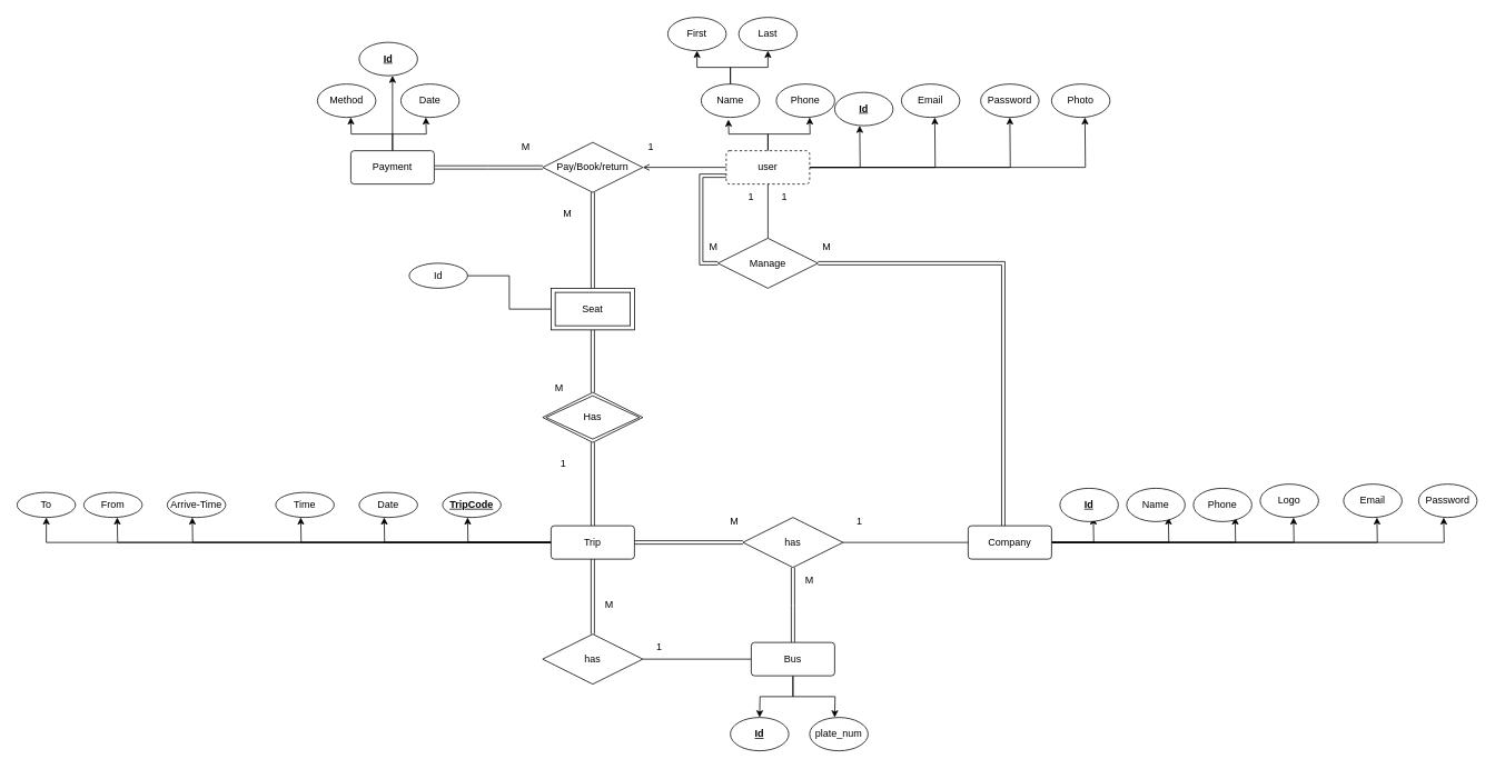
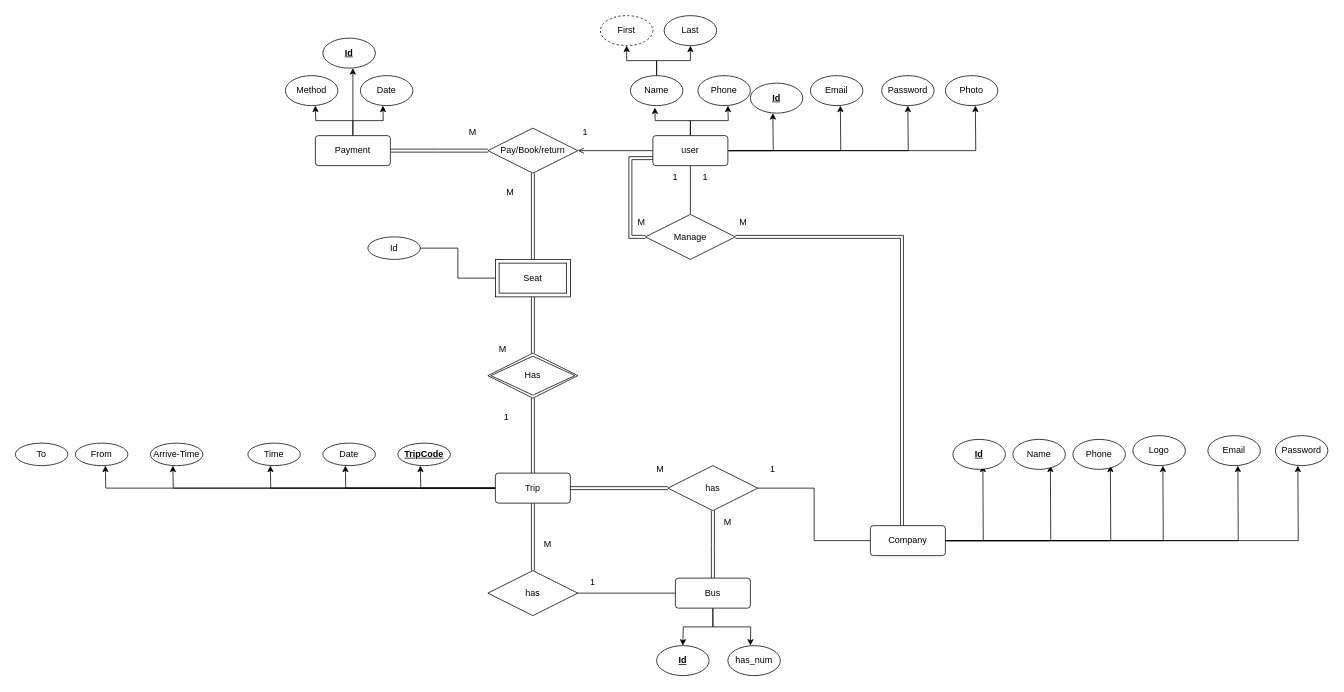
  <mxCell id="0" />
  <mxCell id="1" parent="0" />
  <mxCell id="2" style="edgeStyle=orthogonalEdgeStyle;rounded=0;orthogonalLoop=1;jettySize=auto;html=1;entryX=1;entryY=0.5;entryDx=0;entryDy=0;endArrow=open;endFill=0;" parent="1" source="10" target="13" edge="1"><mxGeometry relative="1" as="geometry"><mxPoint x="760" y="200" as="targetPoint" /></mxGeometry></mxCell>
  <mxCell id="3" style="edgeStyle=orthogonalEdgeStyle;rounded=0;jumpStyle=none;orthogonalLoop=1;jettySize=auto;html=1;entryX=0.408;entryY=1.065;entryDx=0;entryDy=0;entryPerimeter=0;" parent="1" source="10" edge="1"><mxGeometry relative="1" as="geometry"><mxPoint x="872.64" y="142.6" as="targetPoint" /></mxGeometry></mxCell>
  <mxCell id="4" style="edgeStyle=orthogonalEdgeStyle;rounded=0;jumpStyle=none;orthogonalLoop=1;jettySize=auto;html=1;" parent="1" source="10" edge="1"><mxGeometry relative="1" as="geometry"><mxPoint x="970" y="140" as="targetPoint" /></mxGeometry></mxCell>
  <mxCell id="5" style="edgeStyle=orthogonalEdgeStyle;rounded=0;jumpStyle=none;orthogonalLoop=1;jettySize=auto;html=1;" parent="1" source="10" edge="1"><mxGeometry relative="1" as="geometry"><mxPoint x="1030" y="150" as="targetPoint" /></mxGeometry></mxCell>
  <mxCell id="6" style="edgeStyle=orthogonalEdgeStyle;rounded=0;jumpStyle=none;orthogonalLoop=1;jettySize=auto;html=1;" parent="1" source="10" edge="1"><mxGeometry relative="1" as="geometry"><mxPoint x="1120" y="140" as="targetPoint" /></mxGeometry></mxCell>
  <mxCell id="7" style="edgeStyle=orthogonalEdgeStyle;rounded=0;jumpStyle=none;orthogonalLoop=1;jettySize=auto;html=1;" parent="1" source="10" edge="1"><mxGeometry relative="1" as="geometry"><mxPoint x="1210" y="140" as="targetPoint" /></mxGeometry></mxCell>
  <mxCell id="8" style="edgeStyle=orthogonalEdgeStyle;rounded=0;jumpStyle=none;orthogonalLoop=1;jettySize=auto;html=1;" parent="1" source="10" edge="1"><mxGeometry relative="1" as="geometry"><mxPoint x="1300" y="140" as="targetPoint" /></mxGeometry></mxCell>
  <mxCell id="9" style="edgeStyle=orthogonalEdgeStyle;rounded=0;jumpStyle=none;orthogonalLoop=1;jettySize=auto;html=1;endArrow=none;endFill=0;entryX=0.5;entryY=0;entryDx=0;entryDy=0;" parent="1" source="10" target="76" edge="1"><mxGeometry relative="1" as="geometry"><mxPoint x="920" y="280" as="targetPoint" /></mxGeometry></mxCell>
- <mxCell id="10" value="user" style="rounded=1;arcSize=10;whiteSpace=wrap;html=1;align=center;dashed=1;" parent="1" vertex="1"><mxGeometry x="870" y="180" width="100" height="40" as="geometry" /></mxCell>
+ <mxCell id="10" value="user" style="rounded=1;arcSize=10;whiteSpace=wrap;html=1;align=center;" parent="1" vertex="1"><mxGeometry x="870" y="180" width="100" height="40" as="geometry" /></mxCell>
  <mxCell id="11" style="edgeStyle=orthogonalEdgeStyle;rounded=0;orthogonalLoop=1;jettySize=auto;html=1;endArrow=none;endFill=0;shape=link;" parent="1" source="13" edge="1"><mxGeometry relative="1" as="geometry"><mxPoint x="520" y="200" as="targetPoint" /></mxGeometry></mxCell>
  <mxCell id="12" style="edgeStyle=orthogonalEdgeStyle;rounded=0;orthogonalLoop=1;jettySize=auto;html=1;endArrow=none;endFill=0;shape=link;entryX=0.5;entryY=0;entryDx=0;entryDy=0;" parent="1" source="13" target="62" edge="1"><mxGeometry relative="1" as="geometry"><mxPoint x="710" y="325" as="targetPoint" /></mxGeometry></mxCell>
  <mxCell id="13" value="Pay/Book/return" style="rhombus;whiteSpace=wrap;html=1;" parent="1" vertex="1"><mxGeometry x="650" y="170" width="120" height="60" as="geometry" /></mxCell>
  <mxCell id="14" style="edgeStyle=orthogonalEdgeStyle;rounded=0;jumpStyle=none;orthogonalLoop=1;jettySize=auto;html=1;" parent="1" source="17" edge="1"><mxGeometry relative="1" as="geometry"><mxPoint x="420" y="140" as="targetPoint" /></mxGeometry></mxCell>
  <mxCell id="15" style="edgeStyle=orthogonalEdgeStyle;rounded=0;jumpStyle=none;orthogonalLoop=1;jettySize=auto;html=1;" parent="1" source="17" edge="1"><mxGeometry relative="1" as="geometry"><mxPoint x="510" y="140" as="targetPoint" /></mxGeometry></mxCell>
  <mxCell id="16" style="edgeStyle=orthogonalEdgeStyle;rounded=0;jumpStyle=none;orthogonalLoop=1;jettySize=auto;html=1;" parent="1" edge="1"><mxGeometry relative="1" as="geometry"><mxPoint x="470" y="90" as="targetPoint" /><mxPoint x="470" y="160" as="sourcePoint" /></mxGeometry></mxCell>
  <mxCell id="17" value="Payment" style="rounded=1;arcSize=10;whiteSpace=wrap;html=1;align=center;" parent="1" vertex="1"><mxGeometry x="420" y="180" width="100" height="40" as="geometry" /></mxCell>
  <mxCell id="18" style="edgeStyle=orthogonalEdgeStyle;rounded=0;jumpStyle=none;orthogonalLoop=1;jettySize=auto;html=1;entryX=0.5;entryY=1;entryDx=0;entryDy=0;endArrow=none;endFill=0;shape=link;" parent="1" edge="1"><mxGeometry relative="1" as="geometry"><mxPoint x="710" y="470" as="sourcePoint" /><mxPoint x="710" y="375" as="targetPoint" /></mxGeometry></mxCell>
  <mxCell id="19" style="edgeStyle=orthogonalEdgeStyle;rounded=0;jumpStyle=none;orthogonalLoop=1;jettySize=auto;html=1;entryX=0.5;entryY=1;entryDx=0;entryDy=0;endArrow=none;endFill=0;shape=link;" parent="1" source="26" edge="1"><mxGeometry relative="1" as="geometry"><mxPoint x="710" y="530" as="targetPoint" /></mxGeometry></mxCell>
  <mxCell id="20" style="edgeStyle=orthogonalEdgeStyle;rounded=0;jumpStyle=none;orthogonalLoop=1;jettySize=auto;html=1;" parent="1" source="26" edge="1"><mxGeometry relative="1" as="geometry"><mxPoint x="560" y="620" as="targetPoint" /></mxGeometry></mxCell>
  <mxCell id="21" style="edgeStyle=orthogonalEdgeStyle;rounded=0;jumpStyle=none;orthogonalLoop=1;jettySize=auto;html=1;" parent="1" source="26" edge="1"><mxGeometry relative="1" as="geometry"><mxPoint x="460" y="620" as="targetPoint" /></mxGeometry></mxCell>
  <mxCell id="22" style="edgeStyle=orthogonalEdgeStyle;rounded=0;jumpStyle=none;orthogonalLoop=1;jettySize=auto;html=1;" parent="1" source="26" edge="1"><mxGeometry relative="1" as="geometry"><mxPoint x="360" y="620" as="targetPoint" /></mxGeometry></mxCell>
  <mxCell id="23" style="edgeStyle=orthogonalEdgeStyle;rounded=0;jumpStyle=none;orthogonalLoop=1;jettySize=auto;html=1;" parent="1" source="26" edge="1"><mxGeometry relative="1" as="geometry"><mxPoint x="230" y="620" as="targetPoint" /></mxGeometry></mxCell>
  <mxCell id="24" style="edgeStyle=orthogonalEdgeStyle;rounded=0;orthogonalLoop=1;jettySize=auto;html=1;" edge="1" parent="1" source="26"><mxGeometry relative="1" as="geometry"><mxPoint x="140" y="620" as="targetPoint" /></mxGeometry></mxCell>
- <mxCell id="25" style="edgeStyle=orthogonalEdgeStyle;rounded=0;orthogonalLoop=1;jettySize=auto;html=1;" edge="1" parent="1" source="26" target="43"><mxGeometry relative="1" as="geometry" /></mxCell>
  <mxCell id="26" value="Trip" style="rounded=1;arcSize=10;whiteSpace=wrap;html=1;align=center;" parent="1" vertex="1"><mxGeometry x="660" y="630" width="100" height="40" as="geometry" /></mxCell>
  <mxCell id="27" style="edgeStyle=orthogonalEdgeStyle;rounded=0;jumpStyle=none;orthogonalLoop=1;jettySize=auto;html=1;entryX=1;entryY=0.5;entryDx=0;entryDy=0;endArrow=none;endFill=0;shape=link;" parent="1" source="29" target="26" edge="1"><mxGeometry relative="1" as="geometry" /></mxCell>
  <mxCell id="28" style="edgeStyle=orthogonalEdgeStyle;rounded=0;orthogonalLoop=1;jettySize=auto;html=1;shape=link;" parent="1" source="29" edge="1"><mxGeometry relative="1" as="geometry"><mxPoint x="950" y="770" as="targetPoint" /></mxGeometry></mxCell>
  <mxCell id="29" value="has" style="rhombus;whiteSpace=wrap;html=1;" parent="1" vertex="1"><mxGeometry x="890" y="620" width="120" height="60" as="geometry" /></mxCell>
  <mxCell id="30" style="edgeStyle=orthogonalEdgeStyle;rounded=0;jumpStyle=none;orthogonalLoop=1;jettySize=auto;html=1;entryX=1;entryY=0.5;entryDx=0;entryDy=0;endArrow=none;endFill=0;" parent="1" source="37" target="29" edge="1"><mxGeometry relative="1" as="geometry" /></mxCell>
  <mxCell id="31" style="edgeStyle=orthogonalEdgeStyle;rounded=0;jumpStyle=none;orthogonalLoop=1;jettySize=auto;html=1;" parent="1" source="37" edge="1"><mxGeometry relative="1" as="geometry"><mxPoint x="1400" y="620" as="targetPoint" /></mxGeometry></mxCell>
  <mxCell id="32" style="edgeStyle=orthogonalEdgeStyle;rounded=0;jumpStyle=none;orthogonalLoop=1;jettySize=auto;html=1;" parent="1" source="37" edge="1"><mxGeometry relative="1" as="geometry"><mxPoint x="1480" y="620" as="targetPoint" /></mxGeometry></mxCell>
  <mxCell id="33" style="edgeStyle=orthogonalEdgeStyle;rounded=0;jumpStyle=none;orthogonalLoop=1;jettySize=auto;html=1;" parent="1" source="37" edge="1"><mxGeometry relative="1" as="geometry"><mxPoint x="1550" y="620" as="targetPoint" /></mxGeometry></mxCell>
  <mxCell id="34" style="edgeStyle=orthogonalEdgeStyle;rounded=0;jumpStyle=none;orthogonalLoop=1;jettySize=auto;html=1;" parent="1" source="37" edge="1"><mxGeometry relative="1" as="geometry"><mxPoint x="1650" y="620" as="targetPoint" /></mxGeometry></mxCell>
  <mxCell id="35" style="edgeStyle=orthogonalEdgeStyle;rounded=0;jumpStyle=none;orthogonalLoop=1;jettySize=auto;html=1;" parent="1" source="37" edge="1"><mxGeometry relative="1" as="geometry"><mxPoint x="1730" y="620" as="targetPoint" /></mxGeometry></mxCell>
  <mxCell id="36" style="edgeStyle=orthogonalEdgeStyle;rounded=0;orthogonalLoop=1;jettySize=auto;html=1;" edge="1" parent="1" source="37"><mxGeometry relative="1" as="geometry"><mxPoint x="1310" y="620" as="targetPoint" /></mxGeometry></mxCell>
- <mxCell id="37" value="Company" style="rounded=1;arcSize=10;whiteSpace=wrap;html=1;align=center;" parent="1" vertex="1"><mxGeometry x="1160" y="630" width="100" height="40" as="geometry" /></mxCell>
+ <mxCell id="37" value="Company" style="rounded=1;arcSize=10;whiteSpace=wrap;html=1;align=center;" parent="1" vertex="1"><mxGeometry x="1160" y="700" width="100" height="40" as="geometry" /></mxCell>
  <mxCell id="38" value="Method" style="ellipse;whiteSpace=wrap;html=1;" parent="1" vertex="1"><mxGeometry x="380" y="100" width="70" height="40" as="geometry" /></mxCell>
  <mxCell id="39" value="Date" style="ellipse;whiteSpace=wrap;html=1;" parent="1" vertex="1"><mxGeometry x="480" y="100" width="70" height="40" as="geometry" /></mxCell>
  <mxCell id="40" value="&lt;b&gt;&lt;u&gt;Id&lt;/u&gt;&lt;/b&gt;" style="ellipse;whiteSpace=wrap;html=1;" parent="1" vertex="1"><mxGeometry x="430" y="50" width="70" height="40" as="geometry" /></mxCell>
  <mxCell id="41" value="Id" style="ellipse;whiteSpace=wrap;html=1;" parent="1" vertex="1"><mxGeometry x="490" y="315" width="70" height="30" as="geometry" /></mxCell>
  <mxCell id="42" value="From" style="ellipse;whiteSpace=wrap;html=1;" parent="1" vertex="1"><mxGeometry x="100" y="590" width="70" height="30" as="geometry" /></mxCell>
  <mxCell id="43" value="To" style="ellipse;whiteSpace=wrap;html=1;" parent="1" vertex="1"><mxGeometry x="20" y="590" width="70" height="30" as="geometry" /></mxCell>
  <mxCell id="44" value="&lt;b&gt;&lt;u&gt;TripCode&lt;/u&gt;&lt;/b&gt;" style="ellipse;whiteSpace=wrap;html=1;" parent="1" vertex="1"><mxGeometry x="530" y="590" width="70" height="30" as="geometry" /></mxCell>
  <mxCell id="45" value="Date" style="ellipse;whiteSpace=wrap;html=1;" parent="1" vertex="1"><mxGeometry x="430" y="590" width="70" height="30" as="geometry" /></mxCell>
  <mxCell id="46" value="Time" style="ellipse;whiteSpace=wrap;html=1;" parent="1" vertex="1"><mxGeometry x="330" y="590" width="70" height="30" as="geometry" /></mxCell>
  <mxCell id="47" value="Arrive-Time" style="ellipse;whiteSpace=wrap;html=1;" parent="1" vertex="1"><mxGeometry x="200" y="590" width="70" height="30" as="geometry" /></mxCell>
  <mxCell id="48" value="Name" style="ellipse;whiteSpace=wrap;html=1;" parent="1" vertex="1"><mxGeometry x="1350" y="585" width="70" height="40" as="geometry" /></mxCell>
  <mxCell id="49" value="Phone" style="ellipse;whiteSpace=wrap;html=1;" parent="1" vertex="1"><mxGeometry x="1430" y="585" width="70" height="40" as="geometry" /></mxCell>
  <mxCell id="50" value="Logo" style="ellipse;whiteSpace=wrap;html=1;" parent="1" vertex="1"><mxGeometry x="1510" y="580" width="70" height="40" as="geometry" /></mxCell>
  <mxCell id="51" value="Email" style="ellipse;whiteSpace=wrap;html=1;" parent="1" vertex="1"><mxGeometry x="1610" y="580" width="70" height="40" as="geometry" /></mxCell>
  <mxCell id="52" value="Password" style="ellipse;whiteSpace=wrap;html=1;" parent="1" vertex="1"><mxGeometry x="1700" y="580" width="70" height="40" as="geometry" /></mxCell>
  <mxCell id="53" value="1" style="text;html=1;strokeColor=none;fillColor=none;align=center;verticalAlign=middle;whiteSpace=wrap;rounded=0;" parent="1" vertex="1"><mxGeometry x="750" y="160" width="60" height="30" as="geometry" /></mxCell>
  <mxCell id="54" value="M" style="text;html=1;strokeColor=none;fillColor=none;align=center;verticalAlign=middle;whiteSpace=wrap;rounded=0;" parent="1" vertex="1"><mxGeometry x="600" y="160" width="60" height="30" as="geometry" /></mxCell>
  <mxCell id="55" value="M" style="text;html=1;strokeColor=none;fillColor=none;align=center;verticalAlign=middle;whiteSpace=wrap;rounded=0;" parent="1" vertex="1"><mxGeometry x="650" y="240" width="60" height="30" as="geometry" /></mxCell>
  <mxCell id="56" value="1" style="text;html=1;strokeColor=none;fillColor=none;align=center;verticalAlign=middle;whiteSpace=wrap;rounded=0;" parent="1" vertex="1"><mxGeometry x="645" y="540" width="60" height="30" as="geometry" /></mxCell>
  <mxCell id="57" value="M" style="text;html=1;strokeColor=none;fillColor=none;align=center;verticalAlign=middle;whiteSpace=wrap;rounded=0;" parent="1" vertex="1"><mxGeometry x="640" y="450" width="60" height="30" as="geometry" /></mxCell>
  <mxCell id="58" value="1" style="text;html=1;strokeColor=none;fillColor=none;align=center;verticalAlign=middle;whiteSpace=wrap;rounded=0;" parent="1" vertex="1"><mxGeometry x="1000" y="610" width="60" height="30" as="geometry" /></mxCell>
  <mxCell id="59" value="M" style="text;html=1;strokeColor=none;fillColor=none;align=center;verticalAlign=middle;whiteSpace=wrap;rounded=0;" parent="1" vertex="1"><mxGeometry x="850" y="610" width="60" height="30" as="geometry" /></mxCell>
  <mxCell id="60" value="&lt;b&gt;&lt;u&gt;Id&lt;/u&gt;&lt;/b&gt;" style="ellipse;whiteSpace=wrap;html=1;" parent="1" vertex="1"><mxGeometry x="1270" y="585" width="70" height="40" as="geometry" /></mxCell>
  <mxCell id="61" style="edgeStyle=orthogonalEdgeStyle;rounded=0;jumpStyle=none;orthogonalLoop=1;jettySize=auto;html=1;entryX=1;entryY=0.5;entryDx=0;entryDy=0;endArrow=none;endFill=0;" parent="1" source="62" target="41" edge="1"><mxGeometry relative="1" as="geometry" /></mxCell>
  <mxCell id="62" value="Seat" style="shape=ext;margin=3;double=1;whiteSpace=wrap;html=1;align=center;fillStyle=auto;" parent="1" vertex="1"><mxGeometry x="660" y="345" width="100" height="50" as="geometry" /></mxCell>
  <mxCell id="63" value="Has" style="shape=rhombus;double=1;perimeter=rhombusPerimeter;whiteSpace=wrap;html=1;align=center;fillStyle=auto;" parent="1" vertex="1"><mxGeometry x="650" y="470" width="120" height="60" as="geometry" /></mxCell>
- <mxCell id="64" value="First" style="ellipse;whiteSpace=wrap;html=1;" parent="1" vertex="1"><mxGeometry x="800" y="20" width="70" height="40" as="geometry" /></mxCell>
+ <mxCell id="64" value="First" style="ellipse;whiteSpace=wrap;html=1;dashed=1;" parent="1" vertex="1"><mxGeometry x="800" y="20" width="70" height="40" as="geometry" /></mxCell>
  <mxCell id="65" value="Last" style="ellipse;whiteSpace=wrap;html=1;" parent="1" vertex="1"><mxGeometry x="885" y="20" width="70" height="40" as="geometry" /></mxCell>
  <mxCell id="66" value="Phone" style="ellipse;whiteSpace=wrap;html=1;" parent="1" vertex="1"><mxGeometry x="930" y="100" width="70" height="40" as="geometry" /></mxCell>
  <mxCell id="67" style="edgeStyle=orthogonalEdgeStyle;rounded=0;jumpStyle=none;orthogonalLoop=1;jettySize=auto;html=1;entryX=0.5;entryY=1;entryDx=0;entryDy=0;" parent="1" source="69" target="64" edge="1"><mxGeometry relative="1" as="geometry" /></mxCell>
  <mxCell id="68" style="edgeStyle=orthogonalEdgeStyle;rounded=0;jumpStyle=none;orthogonalLoop=1;jettySize=auto;html=1;entryX=0.5;entryY=1;entryDx=0;entryDy=0;" parent="1" source="69" target="65" edge="1"><mxGeometry relative="1" as="geometry" /></mxCell>
  <mxCell id="69" value="Name" style="ellipse;whiteSpace=wrap;html=1;" parent="1" vertex="1"><mxGeometry x="840" y="100" width="70" height="40" as="geometry" /></mxCell>
  <mxCell id="70" value="&lt;b&gt;&lt;u&gt;Id&lt;/u&gt;&lt;/b&gt;" style="ellipse;whiteSpace=wrap;html=1;" parent="1" vertex="1"><mxGeometry x="1000" y="110" width="70" height="40" as="geometry" /></mxCell>
  <mxCell id="71" value="Email" style="ellipse;whiteSpace=wrap;html=1;" parent="1" vertex="1"><mxGeometry x="1080" y="100" width="70" height="40" as="geometry" /></mxCell>
  <mxCell id="72" value="Password" style="ellipse;whiteSpace=wrap;html=1;" parent="1" vertex="1"><mxGeometry x="1175" y="100" width="70" height="40" as="geometry" /></mxCell>
  <mxCell id="73" value="Photo" style="ellipse;whiteSpace=wrap;html=1;" parent="1" vertex="1"><mxGeometry x="1260" y="100" width="70" height="40" as="geometry" /></mxCell>
  <mxCell id="74" style="edgeStyle=orthogonalEdgeStyle;rounded=0;jumpStyle=none;orthogonalLoop=1;jettySize=auto;html=1;exitX=0;exitY=0.5;exitDx=0;exitDy=0;entryX=0;entryY=0.75;entryDx=0;entryDy=0;endArrow=none;endFill=0;shape=link;" parent="1" source="76" target="10" edge="1"><mxGeometry relative="1" as="geometry" /></mxCell>
  <mxCell id="75" style="edgeStyle=orthogonalEdgeStyle;rounded=0;jumpStyle=none;orthogonalLoop=1;jettySize=auto;html=1;entryX=0.421;entryY=-0.003;entryDx=0;entryDy=0;endArrow=none;endFill=0;shape=link;entryPerimeter=0;" parent="1" source="76" target="37" edge="1"><mxGeometry relative="1" as="geometry" /></mxCell>
  <mxCell id="76" value="Manage" style="rhombus;whiteSpace=wrap;html=1;" parent="1" vertex="1"><mxGeometry x="860" y="285" width="120" height="60" as="geometry" /></mxCell>
  <mxCell id="77" value="1" style="text;html=1;strokeColor=none;fillColor=none;align=center;verticalAlign=middle;whiteSpace=wrap;rounded=0;" parent="1" vertex="1"><mxGeometry x="870" y="220" width="60" height="30" as="geometry" /></mxCell>
  <mxCell id="78" value="M" style="text;html=1;strokeColor=none;fillColor=none;align=center;verticalAlign=middle;whiteSpace=wrap;rounded=0;" parent="1" vertex="1"><mxGeometry x="825" y="280" width="60" height="30" as="geometry" /></mxCell>
  <mxCell id="79" value="M" style="text;html=1;align=center;verticalAlign=middle;resizable=0;points=[];autosize=1;strokeColor=none;fillColor=none;" parent="1" vertex="1"><mxGeometry x="975" y="280" width="30" height="30" as="geometry" /></mxCell>
  <mxCell id="80" value="1" style="text;html=1;strokeColor=none;fillColor=none;align=center;verticalAlign=middle;whiteSpace=wrap;rounded=0;" parent="1" vertex="1"><mxGeometry x="910" y="220" width="60" height="30" as="geometry" /></mxCell>
  <mxCell id="81" style="edgeStyle=orthogonalEdgeStyle;rounded=0;orthogonalLoop=1;jettySize=auto;html=1;entryX=1;entryY=0.5;entryDx=0;entryDy=0;endArrow=none;endFill=0;" edge="1" parent="1" source="84" target="86"><mxGeometry relative="1" as="geometry"><mxPoint x="800" y="790" as="targetPoint" /></mxGeometry></mxCell>
  <mxCell id="82" style="edgeStyle=orthogonalEdgeStyle;rounded=0;orthogonalLoop=1;jettySize=auto;html=1;" edge="1" parent="1" source="84"><mxGeometry relative="1" as="geometry"><mxPoint x="910" y="860" as="targetPoint" /></mxGeometry></mxCell>
  <mxCell id="83" style="edgeStyle=orthogonalEdgeStyle;rounded=0;orthogonalLoop=1;jettySize=auto;html=1;" edge="1" parent="1" source="84"><mxGeometry relative="1" as="geometry"><mxPoint x="1000" y="860" as="targetPoint" /></mxGeometry></mxCell>
  <mxCell id="84" value="Bus" style="rounded=1;arcSize=10;whiteSpace=wrap;html=1;align=center;" parent="1" vertex="1"><mxGeometry x="900" y="770" width="100" height="40" as="geometry" /></mxCell>
  <mxCell id="85" style="edgeStyle=orthogonalEdgeStyle;rounded=0;orthogonalLoop=1;jettySize=auto;html=1;entryX=0.5;entryY=1;entryDx=0;entryDy=0;endArrow=none;endFill=0;shape=link;" edge="1" parent="1" source="86" target="26"><mxGeometry relative="1" as="geometry" /></mxCell>
  <mxCell id="86" value="has" style="rhombus;whiteSpace=wrap;html=1;" vertex="1" parent="1"><mxGeometry x="650" y="760" width="120" height="60" as="geometry" /></mxCell>
  <mxCell id="87" value="M" style="text;html=1;strokeColor=none;fillColor=none;align=center;verticalAlign=middle;whiteSpace=wrap;rounded=0;" vertex="1" parent="1"><mxGeometry x="940" y="680" width="60" height="30" as="geometry" /></mxCell>
  <mxCell id="88" value="1" style="text;html=1;strokeColor=none;fillColor=none;align=center;verticalAlign=middle;whiteSpace=wrap;rounded=0;" vertex="1" parent="1"><mxGeometry x="760" y="760" width="60" height="30" as="geometry" /></mxCell>
  <mxCell id="89" value="M" style="text;html=1;strokeColor=none;fillColor=none;align=center;verticalAlign=middle;whiteSpace=wrap;rounded=0;" vertex="1" parent="1"><mxGeometry x="700" y="710" width="60" height="30" as="geometry" /></mxCell>
  <mxCell id="90" value="&lt;b&gt;&lt;u&gt;Id&lt;/u&gt;&lt;/b&gt;" style="ellipse;whiteSpace=wrap;html=1;" vertex="1" parent="1"><mxGeometry x="875" y="860" width="70" height="40" as="geometry" /></mxCell>
- <mxCell id="91" value="plate_num" style="ellipse;whiteSpace=wrap;html=1;" vertex="1" parent="1"><mxGeometry x="970" y="860" width="70" height="40" as="geometry" /></mxCell>
+ <mxCell id="91" value="has_num" style="ellipse;whiteSpace=wrap;html=1;" vertex="1" parent="1"><mxGeometry x="970" y="860" width="70" height="40" as="geometry" /></mxCell>
